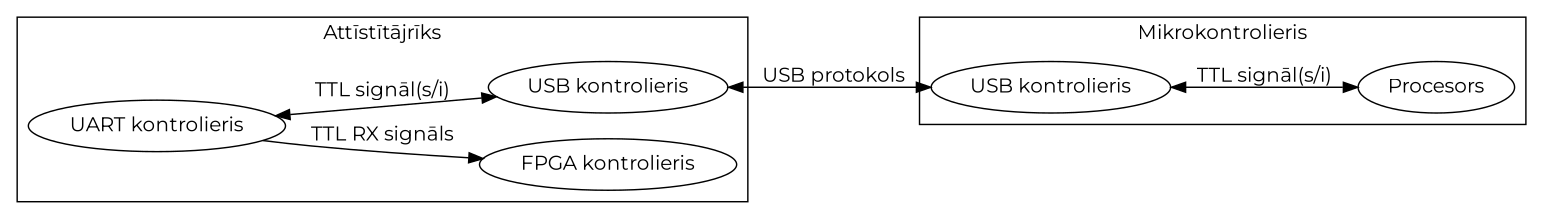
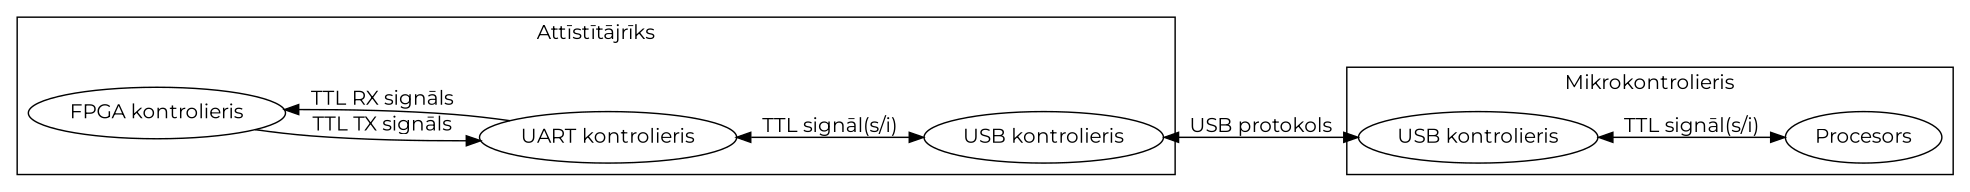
  digraph {
    fontname=Montserrat
    rankdir=LR
    node [fontname=Montserrat]
    edge [fontname=Montserrat dir=both]
    n1 [label="FPGA kontrolieris"]
    n2 [label="UART kontrolieris"]
    n3 [label="USB kontrolieris"]
    n4 [label="USB kontrolieris"]
    n5 [label=Procesors]
    subgraph cluster_1 {
      label="Attīstītājrīks"
      n1
      n2
      n3
    }
    subgraph cluster_2 {
      label=Mikrokontrolieris
      n4
      n5
    }
+   n1 -> n2 [label="TTL TX signāls" dir=""]
    n2 -> n1 [label="TTL RX signāls" dir=""]
    n2 -> n3 [label="TTL signāl(s/i)"]
    n3 -> n4 [label="USB protokols"]
    n4 -> n5 [label="TTL signāl(s/i)"]
  }
